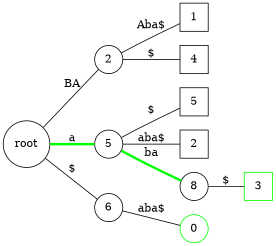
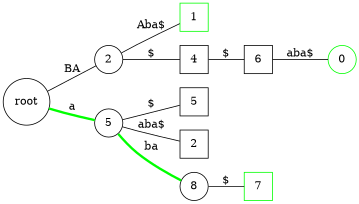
  graph {
    rankdir=LR
    node [shape=square]
    n1 [label=root shape=circle]
    2 [shape=circle]
    5 [shape=circle]
-   n4 [label=6 shape=circle]
-   n5 [label=1]
+   n4 [label=6]
+   n5 [label=1 color=green]
    n6 [label=4]
    n7 [label=5]
    n8 [label=2]
    8 [shape=circle]
    n10 [color=green label=0 shape=circle]
-   n11 [color=green label=3]
+   n11 [color=green label=7]
    n1 -- 2 [label=BA]
    n1 -- 5 [color=green label=a penwidth=3.0]
-   n1 -- n4 [label="$"]
+   n6 -- n4 [label="$"]
    2 -- n5 [label="Aba$"]
    2 -- n6 [label="$"]
    5 -- n7 [label="$"]
    5 -- n8 [label="aba$"]
    5 -- 8 [color=green label=ba penwidth=3.0]
    n4 -- n10 [label="aba$"]
    8 -- n11 [label="$"]
  }
